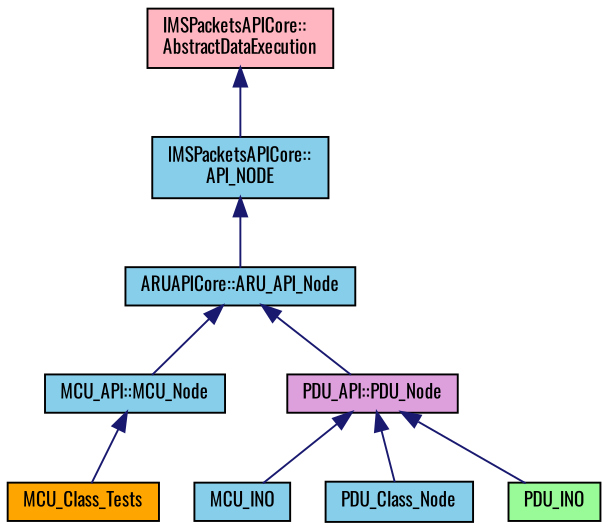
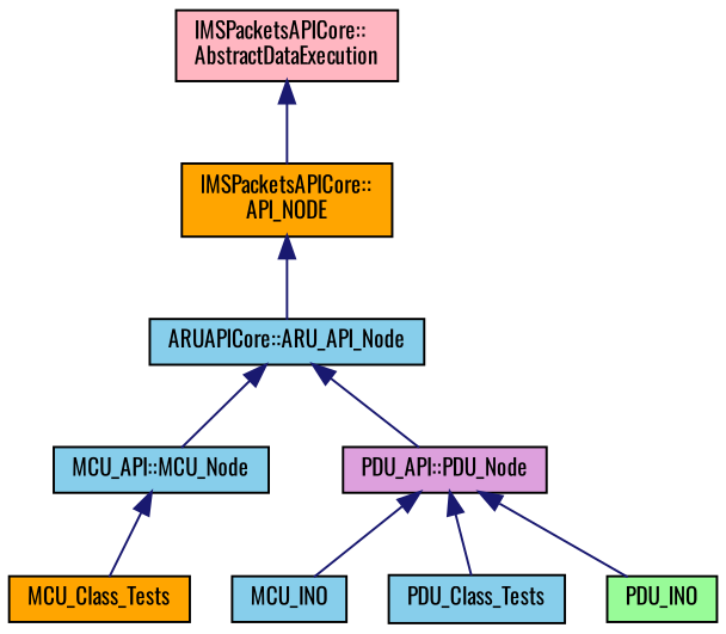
  digraph {
    fontname=Oswald
    node [color=black fillcolor=skyblue fontname=Oswald fontsize=10 shape=record style=filled]
    edge [color=midnightblue dir=back fontname=Oswald fontsize=10 labelfontname=Helvetica labelfontsize=10 style=solid]
    n1 [fontcolor=black height=0.2 label="ARUAPICore::ARU_API_Node" width=0.4]
    n2 [height=0.2 label="MCU_API::MCU_Node" width=0.4]
    n3 [fillcolor=plum height=0.2 label="PDU_API::PDU_Node" width=0.4]
    n4 [fillcolor=orange height=0.2 label=MCU_Class_Tests width=0.4]
    n5 [height=0.2 label=MCU_INO width=0.4]
-   n6 [height=0.2 label=PDU_Class_Node width=0.4]
+   n6 [height=0.2 label=PDU_Class_Tests width=0.4]
    n7 [fillcolor=palegreen height=0.2 label=PDU_INO width=0.4]
-   n8 [height=0.2 label="IMSPacketsAPICore::\lAPI_NODE" width=0.4]
+   n8 [fillcolor=orange height=0.2 label="IMSPacketsAPICore::\lAPI_NODE" width=0.4]
    n9 [fillcolor=lightpink height=0.2 label="IMSPacketsAPICore::\lAbstractDataExecution" width=0.4]
    n1 -> n2
    n1 -> n3
    n2 -> n4
    n3 -> n5
    n3 -> n6
    n3 -> n7
    n8 -> n1
    n9 -> n8
  }
